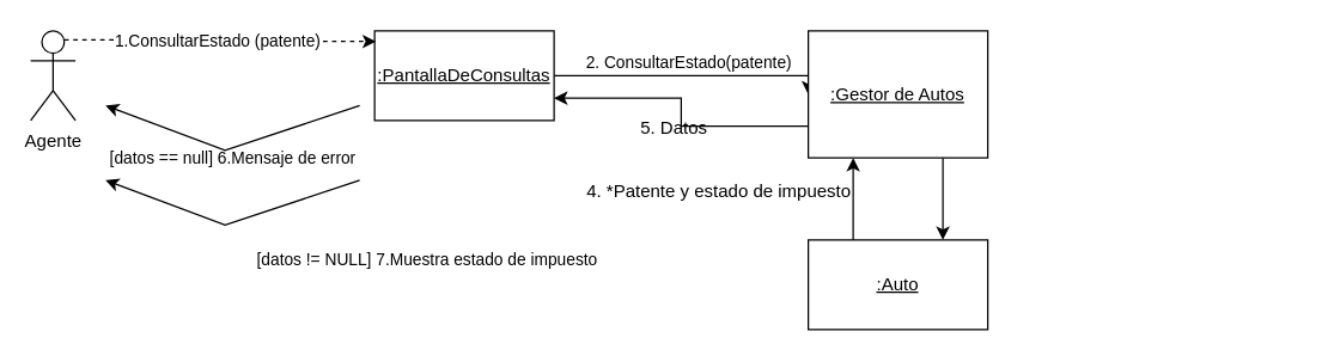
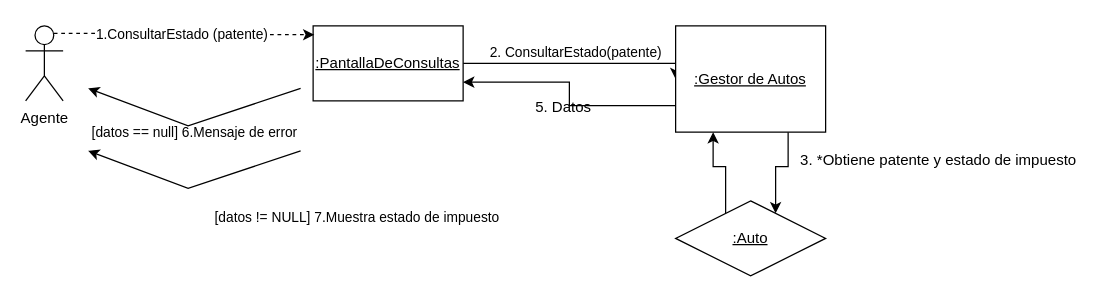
  <mxCell id="0" />
  <mxCell id="1" parent="0" />
  <mxCell id="2" value="Agente" style="shape=umlActor;verticalLabelPosition=bottom;verticalAlign=top;html=1;outlineConnect=0;" parent="1" vertex="1"><mxGeometry x="20" y="20" width="30" height="60" as="geometry" /></mxCell>
  <mxCell id="3" style="edgeStyle=orthogonalEdgeStyle;rounded=0;orthogonalLoop=1;jettySize=auto;html=1;exitX=1;exitY=0.5;exitDx=0;exitDy=0;entryX=0;entryY=0.5;entryDx=0;entryDy=0;" parent="1" source="5" target="8" edge="1"><mxGeometry relative="1" as="geometry"><Array as="points"><mxPoint x="390" y="50" /><mxPoint x="390" y="50" /></Array></mxGeometry></mxCell>
  <mxCell id="4" value="2. ConsultarEstado(patente)" style="edgeLabel;html=1;align=center;verticalAlign=middle;resizable=0;points=[];" parent="3" vertex="1" connectable="0"><mxGeometry x="-0.024" y="-1" relative="1" as="geometry"><mxPoint y="-11" as="offset" /></mxGeometry></mxCell>
  <mxCell id="5" value="&lt;u&gt;:PantallaDeConsultas&lt;/u&gt;" style="rounded=0;whiteSpace=wrap;html=1;" parent="1" vertex="1"><mxGeometry x="250" y="20" width="120" height="60" as="geometry" /></mxCell>
  <mxCell id="6" style="edgeStyle=orthogonalEdgeStyle;rounded=0;orthogonalLoop=1;jettySize=auto;html=1;exitX=0;exitY=0.75;exitDx=0;exitDy=0;entryX=1;entryY=0.75;entryDx=0;entryDy=0;" parent="1" source="8" target="5" edge="1"><mxGeometry relative="1" as="geometry" /></mxCell>
  <mxCell id="7" style="edgeStyle=orthogonalEdgeStyle;rounded=0;orthogonalLoop=1;jettySize=auto;html=1;exitX=0.75;exitY=1;exitDx=0;exitDy=0;entryX=0.75;entryY=0;entryDx=0;entryDy=0;" parent="1" source="8" target="10" edge="1"><mxGeometry relative="1" as="geometry" /></mxCell>
  <mxCell id="8" value="&lt;u&gt;:Gestor de Autos&lt;/u&gt;" style="rounded=0;whiteSpace=wrap;html=1;" parent="1" vertex="1"><mxGeometry x="540" y="20" width="120" height="85" as="geometry" /></mxCell>
  <mxCell id="9" style="edgeStyle=orthogonalEdgeStyle;rounded=0;orthogonalLoop=1;jettySize=auto;html=1;exitX=0.25;exitY=0;exitDx=0;exitDy=0;entryX=0.25;entryY=1;entryDx=0;entryDy=0;" parent="1" source="10" target="8" edge="1"><mxGeometry relative="1" as="geometry" /></mxCell>
- <mxCell id="10" value="&lt;u&gt;:Auto&lt;/u&gt;" style="rounded=0;whiteSpace=wrap;html=1;" parent="1" vertex="1"><mxGeometry x="540" y="160" width="120" height="60" as="geometry" /></mxCell>
+ <mxCell id="10" value="&lt;u&gt;:Auto&lt;/u&gt;" style="rhombus;whiteSpace=wrap;html=1;" parent="1" vertex="1"><mxGeometry x="540" y="160" width="120" height="60" as="geometry" /></mxCell>
  <mxCell id="11" value="5. Datos" style="text;html=1;align=center;verticalAlign=middle;resizable=0;points=[];autosize=1;strokeColor=none;fillColor=none;" parent="1" vertex="1"><mxGeometry x="415" y="70" width="70" height="30" as="geometry" /></mxCell>
- <mxCell id="12" value="4. *Patente y estado de impuesto" style="text;html=1;align=center;verticalAlign=middle;resizable=0;points=[];autosize=1;strokeColor=none;fillColor=none;" parent="1" vertex="1"><mxGeometry x="380" y="113" width="200" height="30" as="geometry" /></mxCell>
+ <mxCell id="13" value="3. *Obtiene patente y estado de impuesto" style="text;html=1;align=center;verticalAlign=middle;resizable=0;points=[];autosize=1;strokeColor=none;fillColor=none;" parent="1" vertex="1"><mxGeometry x="630" y="113" width="240" height="30" as="geometry" /></mxCell>
  <mxCell id="14" style="edgeStyle=orthogonalEdgeStyle;rounded=0;orthogonalLoop=1;jettySize=auto;html=1;exitX=0.75;exitY=0.1;exitDx=0;exitDy=0;exitPerimeter=0;entryX=0.008;entryY=0.117;entryDx=0;entryDy=0;entryPerimeter=0;dashed=1;" parent="1" source="2" target="5" edge="1"><mxGeometry relative="1" as="geometry" /></mxCell>
  <mxCell id="15" value="1.ConsultarEstado (patente)" style="edgeLabel;html=1;align=center;verticalAlign=middle;resizable=0;points=[];" parent="14" vertex="1" connectable="0"><mxGeometry x="-0.177" relative="1" as="geometry"><mxPoint x="16" as="offset" /></mxGeometry></mxCell>
  <mxCell id="16" value="" style="endArrow=classic;html=1;rounded=0;" edge="1" parent="1"><mxGeometry width="50" height="50" relative="1" as="geometry"><mxPoint x="240" y="70" as="sourcePoint" /><mxPoint x="70" y="70" as="targetPoint" /><Array as="points"><mxPoint x="150" y="100" /></Array></mxGeometry></mxCell>
  <mxCell id="17" value="&lt;span style=&quot;font-size: 11px;&quot;&gt;[datos == null] 6.Mensaje de error&lt;/span&gt;" style="text;html=1;align=center;verticalAlign=middle;resizable=0;points=[];autosize=1;strokeColor=none;fillColor=none;" vertex="1" parent="1"><mxGeometry x="60" y="90" width="190" height="30" as="geometry" /></mxCell>
  <mxCell id="18" value="" style="endArrow=classic;html=1;rounded=0;" edge="1" parent="1"><mxGeometry width="50" height="50" relative="1" as="geometry"><mxPoint x="240" y="120" as="sourcePoint" /><mxPoint x="70" y="120" as="targetPoint" /><Array as="points"><mxPoint x="150" y="150" /></Array></mxGeometry></mxCell>
  <mxCell id="19" value="&lt;span style=&quot;font-size: 11px;&quot;&gt;[datos != NULL] 7.Muestra estado de impuesto&lt;/span&gt;" style="text;html=1;align=center;verticalAlign=middle;resizable=0;points=[];autosize=1;strokeColor=none;fillColor=none;" vertex="1" parent="1"><mxGeometry x="160" y="158" width="250" height="30" as="geometry" /></mxCell>
